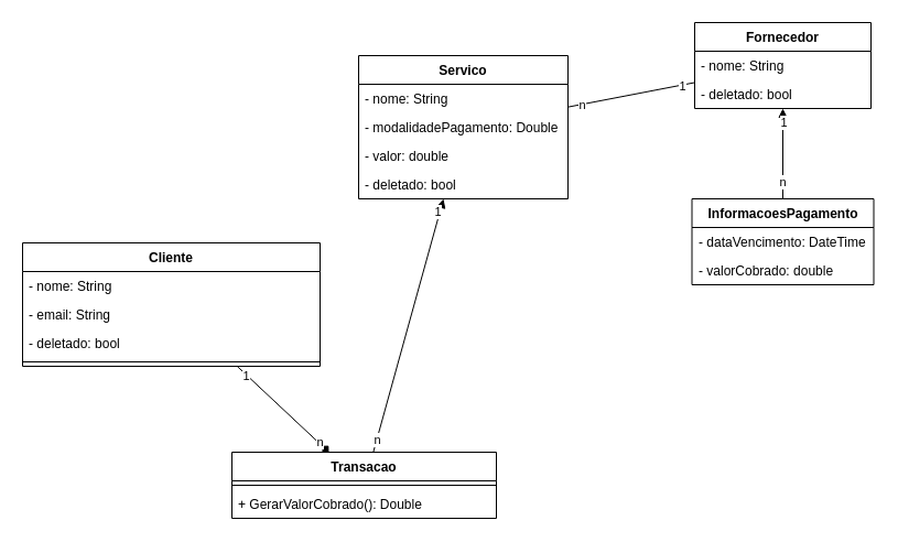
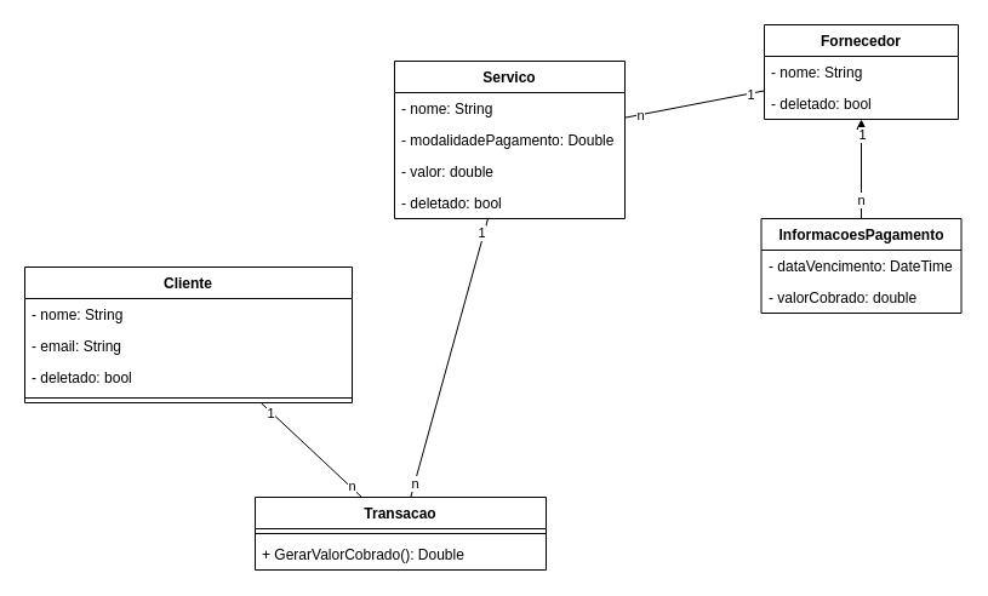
  <mxCell id="0" />
  <mxCell id="1" parent="0" />
  <mxCell id="2" value="Cliente" style="swimlane;fontStyle=1;align=center;verticalAlign=top;childLayout=stackLayout;horizontal=1;startSize=26;horizontalStack=0;resizeParent=1;resizeParentMax=0;resizeLast=0;collapsible=1;marginBottom=0;whiteSpace=wrap;html=1;" parent="1" vertex="1"><mxGeometry x="20" y="220" width="270" height="112" as="geometry" /></mxCell>
  <mxCell id="3" value="- nome: String" style="text;strokeColor=none;fillColor=none;align=left;verticalAlign=top;spacingLeft=4;spacingRight=4;overflow=hidden;rotatable=0;points=[[0,0.5],[1,0.5]];portConstraint=eastwest;whiteSpace=wrap;html=1;" parent="2" vertex="1"><mxGeometry y="26" width="270" height="26" as="geometry" /></mxCell>
  <mxCell id="4" value="- email: String" style="text;strokeColor=none;fillColor=none;align=left;verticalAlign=top;spacingLeft=4;spacingRight=4;overflow=hidden;rotatable=0;points=[[0,0.5],[1,0.5]];portConstraint=eastwest;whiteSpace=wrap;html=1;" parent="2" vertex="1"><mxGeometry y="52" width="270" height="26" as="geometry" /></mxCell>
  <mxCell id="5" value="- deletado: bool" style="text;strokeColor=none;fillColor=none;align=left;verticalAlign=top;spacingLeft=4;spacingRight=4;overflow=hidden;rotatable=0;points=[[0,0.5],[1,0.5]];portConstraint=eastwest;whiteSpace=wrap;html=1;" vertex="1" parent="2"><mxGeometry y="78" width="270" height="26" as="geometry" /></mxCell>
  <mxCell id="6" value="" style="line;strokeWidth=1;fillColor=none;align=left;verticalAlign=middle;spacingTop=-1;spacingLeft=3;spacingRight=3;rotatable=0;labelPosition=right;points=[];portConstraint=eastwest;strokeColor=inherit;" parent="2" vertex="1"><mxGeometry y="104" width="270" height="8" as="geometry" /></mxCell>
  <mxCell id="7" value="Servico" style="swimlane;fontStyle=1;align=center;verticalAlign=top;childLayout=stackLayout;horizontal=1;startSize=26;horizontalStack=0;resizeParent=1;resizeParentMax=0;resizeLast=0;collapsible=1;marginBottom=0;whiteSpace=wrap;html=1;" parent="1" vertex="1"><mxGeometry x="325" y="50" width="190" height="130" as="geometry" /></mxCell>
  <mxCell id="8" value="- nome: String" style="text;strokeColor=none;fillColor=none;align=left;verticalAlign=top;spacingLeft=4;spacingRight=4;overflow=hidden;rotatable=0;points=[[0,0.5],[1,0.5]];portConstraint=eastwest;whiteSpace=wrap;html=1;" parent="7" vertex="1"><mxGeometry y="26" width="190" height="26" as="geometry" /></mxCell>
  <mxCell id="9" value="- modalidadePagamento: Double" style="text;strokeColor=none;fillColor=none;align=left;verticalAlign=top;spacingLeft=4;spacingRight=4;overflow=hidden;rotatable=0;points=[[0,0.5],[1,0.5]];portConstraint=eastwest;whiteSpace=wrap;html=1;" parent="7" vertex="1"><mxGeometry y="52" width="190" height="26" as="geometry" /></mxCell>
  <mxCell id="10" value="- valor: double" style="text;strokeColor=none;fillColor=none;align=left;verticalAlign=top;spacingLeft=4;spacingRight=4;overflow=hidden;rotatable=0;points=[[0,0.5],[1,0.5]];portConstraint=eastwest;whiteSpace=wrap;html=1;" parent="7" vertex="1"><mxGeometry y="78" width="190" height="26" as="geometry" /></mxCell>
  <mxCell id="11" value="- deletado: bool" style="text;strokeColor=none;fillColor=none;align=left;verticalAlign=top;spacingLeft=4;spacingRight=4;overflow=hidden;rotatable=0;points=[[0,0.5],[1,0.5]];portConstraint=eastwest;whiteSpace=wrap;html=1;" parent="7" vertex="1"><mxGeometry y="104" width="190" height="26" as="geometry" /></mxCell>
  <mxCell id="12" value="Fornecedor" style="swimlane;fontStyle=1;align=center;verticalAlign=top;childLayout=stackLayout;horizontal=1;startSize=26;horizontalStack=0;resizeParent=1;resizeParentMax=0;resizeLast=0;collapsible=1;marginBottom=0;whiteSpace=wrap;html=1;" parent="1" vertex="1"><mxGeometry x="630" y="20" width="160" height="78" as="geometry" /></mxCell>
  <mxCell id="13" value="- nome: String" style="text;strokeColor=none;fillColor=none;align=left;verticalAlign=top;spacingLeft=4;spacingRight=4;overflow=hidden;rotatable=0;points=[[0,0.5],[1,0.5]];portConstraint=eastwest;whiteSpace=wrap;html=1;" parent="12" vertex="1"><mxGeometry y="26" width="160" height="26" as="geometry" /></mxCell>
  <mxCell id="14" value="- deletado: bool" style="text;strokeColor=none;fillColor=none;align=left;verticalAlign=top;spacingLeft=4;spacingRight=4;overflow=hidden;rotatable=0;points=[[0,0.5],[1,0.5]];portConstraint=eastwest;whiteSpace=wrap;html=1;" vertex="1" parent="12"><mxGeometry y="52" width="160" height="26" as="geometry" /></mxCell>
  <mxCell id="15" value="Transacao" style="swimlane;fontStyle=1;align=center;verticalAlign=top;childLayout=stackLayout;horizontal=1;startSize=26;horizontalStack=0;resizeParent=1;resizeParentMax=0;resizeLast=0;collapsible=1;marginBottom=0;whiteSpace=wrap;html=1;" parent="1" vertex="1"><mxGeometry x="210" y="410" width="240" height="60" as="geometry"><mxRectangle x="230" y="420" width="100" height="30" as="alternateBounds" /></mxGeometry></mxCell>
  <mxCell id="16" value="" style="line;strokeWidth=1;fillColor=none;align=left;verticalAlign=middle;spacingTop=-1;spacingLeft=3;spacingRight=3;rotatable=0;labelPosition=right;points=[];portConstraint=eastwest;strokeColor=inherit;" parent="15" vertex="1"><mxGeometry y="26" width="240" height="8" as="geometry" /></mxCell>
  <mxCell id="17" value="+ GerarValorCobrado(): Double" style="text;strokeColor=none;fillColor=none;align=left;verticalAlign=top;spacingLeft=4;spacingRight=4;overflow=hidden;rotatable=0;points=[[0,0.5],[1,0.5]];portConstraint=eastwest;whiteSpace=wrap;html=1;" parent="15" vertex="1"><mxGeometry y="34" width="240" height="26" as="geometry" /></mxCell>
  <mxCell id="18" value="InformacoesPagamento" style="swimlane;fontStyle=1;align=center;verticalAlign=top;childLayout=stackLayout;horizontal=1;startSize=26;horizontalStack=0;resizeParent=1;resizeParentMax=0;resizeLast=0;collapsible=1;marginBottom=0;whiteSpace=wrap;html=1;" parent="1" vertex="1"><mxGeometry x="627.5" y="180" width="165" height="78" as="geometry" /></mxCell>
  <mxCell id="19" value="- dataVencimento: DateTime" style="text;strokeColor=none;fillColor=none;align=left;verticalAlign=top;spacingLeft=4;spacingRight=4;overflow=hidden;rotatable=0;points=[[0,0.5],[1,0.5]];portConstraint=eastwest;whiteSpace=wrap;html=1;" parent="18" vertex="1"><mxGeometry y="26" width="165" height="26" as="geometry" /></mxCell>
  <mxCell id="20" value="- valorCobrado: double" style="text;strokeColor=none;fillColor=none;align=left;verticalAlign=top;spacingLeft=4;spacingRight=4;overflow=hidden;rotatable=0;points=[[0,0.5],[1,0.5]];portConstraint=eastwest;whiteSpace=wrap;html=1;" parent="18" vertex="1"><mxGeometry y="52" width="165" height="26" as="geometry" /></mxCell>
  <mxCell id="21" value="" style="endArrow=none;html=1;rounded=0;" edge="1" parent="1" source="7" target="12"><mxGeometry width="50" height="50" relative="1" as="geometry"><mxPoint x="550" y="80" as="sourcePoint" /><mxPoint x="600" y="30" as="targetPoint" /></mxGeometry></mxCell>
  <mxCell id="22" value="n" style="edgeLabel;html=1;align=center;verticalAlign=middle;resizable=0;points=[];" vertex="1" connectable="0" parent="21"><mxGeometry x="-0.773" relative="1" as="geometry"><mxPoint as="offset" /></mxGeometry></mxCell>
  <mxCell id="23" value="1" style="edgeLabel;html=1;align=center;verticalAlign=middle;resizable=0;points=[];" vertex="1" connectable="0" parent="21"><mxGeometry x="0.787" y="-1" relative="1" as="geometry"><mxPoint as="offset" /></mxGeometry></mxCell>
  <mxCell id="24" value="" style="endArrow=classic;html=1;rounded=0;" edge="1" parent="1" source="18" target="12"><mxGeometry width="50" height="50" relative="1" as="geometry"><mxPoint x="620" y="170" as="sourcePoint" /><mxPoint x="670" y="120" as="targetPoint" /></mxGeometry></mxCell>
  <mxCell id="25" value="n" style="edgeLabel;html=1;align=center;verticalAlign=middle;resizable=0;points=[];" vertex="1" connectable="0" parent="24"><mxGeometry x="-0.614" y="1" relative="1" as="geometry"><mxPoint as="offset" /></mxGeometry></mxCell>
  <mxCell id="26" value="1" style="edgeLabel;html=1;align=center;verticalAlign=middle;resizable=0;points=[];" vertex="1" connectable="0" parent="24"><mxGeometry x="0.709" relative="1" as="geometry"><mxPoint as="offset" /></mxGeometry></mxCell>
- <mxCell id="27" value="" style="endArrow=diamond;html=1;rounded=0;" edge="1" parent="1" source="2" target="15"><mxGeometry width="50" height="50" relative="1" as="geometry"><mxPoint x="170" y="430" as="sourcePoint" /><mxPoint x="220" y="380" as="targetPoint" /></mxGeometry></mxCell>
+ <mxCell id="27" value="" style="endArrow=none;html=1;rounded=0;" edge="1" parent="1" source="2" target="15"><mxGeometry width="50" height="50" relative="1" as="geometry"><mxPoint x="170" y="430" as="sourcePoint" /><mxPoint x="220" y="380" as="targetPoint" /></mxGeometry></mxCell>
  <mxCell id="28" value="1" style="edgeLabel;html=1;align=center;verticalAlign=middle;resizable=0;points=[];" vertex="1" connectable="0" parent="27"><mxGeometry x="-0.793" y="-1" relative="1" as="geometry"><mxPoint as="offset" /></mxGeometry></mxCell>
  <mxCell id="29" value="n" style="edgeLabel;html=1;align=center;verticalAlign=middle;resizable=0;points=[];" vertex="1" connectable="0" parent="27"><mxGeometry x="0.773" y="1" relative="1" as="geometry"><mxPoint as="offset" /></mxGeometry></mxCell>
- <mxCell id="30" value="" style="endArrow=block;html=1;rounded=0;" edge="1" parent="1" source="15" target="7"><mxGeometry width="50" height="50" relative="1" as="geometry"><mxPoint x="350" y="310" as="sourcePoint" /><mxPoint x="400" y="260" as="targetPoint" /></mxGeometry></mxCell>
+ <mxCell id="30" value="" style="endArrow=none;html=1;rounded=0;" edge="1" parent="1" source="15" target="7"><mxGeometry width="50" height="50" relative="1" as="geometry"><mxPoint x="350" y="310" as="sourcePoint" /><mxPoint x="400" y="260" as="targetPoint" /></mxGeometry></mxCell>
  <mxCell id="31" value="1" style="edgeLabel;html=1;align=center;verticalAlign=middle;resizable=0;points=[];" vertex="1" connectable="0" parent="30"><mxGeometry x="0.894" y="2" relative="1" as="geometry"><mxPoint as="offset" /></mxGeometry></mxCell>
  <mxCell id="32" value="n" style="edgeLabel;html=1;align=center;verticalAlign=middle;resizable=0;points=[];" vertex="1" connectable="0" parent="30"><mxGeometry x="-0.902" relative="1" as="geometry"><mxPoint as="offset" /></mxGeometry></mxCell>
